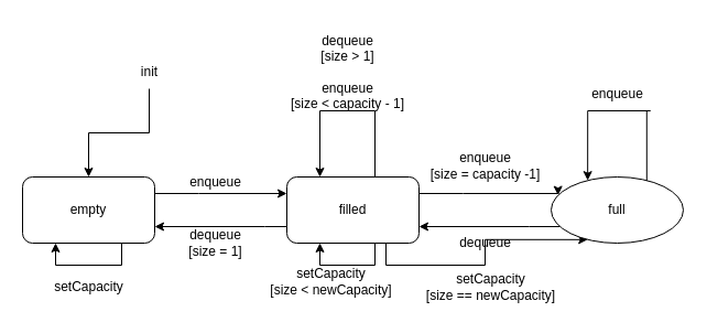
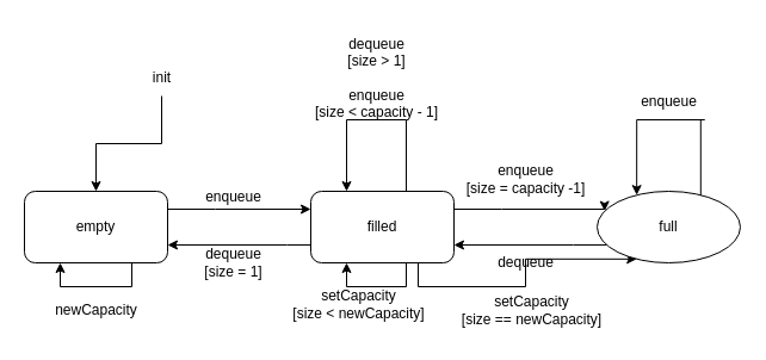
  <mxCell id="0" />
  <mxCell id="1" parent="0" />
  <mxCell id="2" style="edgeStyle=orthogonalEdgeStyle;rounded=0;orthogonalLoop=1;jettySize=auto;html=1;entryX=0;entryY=0.25;entryDx=0;entryDy=0;" parent="1" source="3" target="8" edge="1"><mxGeometry relative="1" as="geometry"><Array as="points"><mxPoint x="180" y="175" /><mxPoint x="180" y="175" /></Array></mxGeometry></mxCell>
  <mxCell id="3" value="empty" style="rounded=1;whiteSpace=wrap;html=1;" parent="1" vertex="1"><mxGeometry y="160" width="120" height="60" as="geometry" x="20" /></mxCell>
  <mxCell id="4" style="edgeStyle=orthogonalEdgeStyle;rounded=0;orthogonalLoop=1;jettySize=auto;html=1;entryX=1;entryY=0.75;entryDx=0;entryDy=0;" parent="1" source="8" target="3" edge="1"><mxGeometry relative="1" as="geometry"><Array as="points"><mxPoint x="240" y="205" /><mxPoint x="240" y="205" /></Array></mxGeometry></mxCell>
  <mxCell id="5" style="edgeStyle=orthogonalEdgeStyle;rounded=0;orthogonalLoop=1;jettySize=auto;html=1;entryX=0.25;entryY=0;entryDx=0;entryDy=0;" parent="1" source="8" target="8" edge="1"><mxGeometry relative="1" as="geometry"><mxPoint x="280" y="70" as="targetPoint" /><Array as="points"><mxPoint x="340" y="100" /><mxPoint x="290" y="100" /></Array></mxGeometry></mxCell>
  <mxCell id="6" style="edgeStyle=orthogonalEdgeStyle;rounded=0;orthogonalLoop=1;jettySize=auto;html=1;entryX=0;entryY=0.25;entryDx=0;entryDy=0;" parent="1" source="8" target="11" edge="1"><mxGeometry relative="1" as="geometry"><Array as="points"><mxPoint x="420" y="175" /><mxPoint x="420" y="175" /></Array></mxGeometry></mxCell>
  <mxCell id="7" style="edgeStyle=orthogonalEdgeStyle;rounded=0;orthogonalLoop=1;jettySize=auto;html=1;exitX=0.75;exitY=1;exitDx=0;exitDy=0;entryX=0.25;entryY=1;entryDx=0;entryDy=0;" edge="1" parent="1" source="8" target="11"><mxGeometry relative="1" as="geometry" /></mxCell>
  <mxCell id="8" value="filled" style="rounded=1;whiteSpace=wrap;html=1;" parent="1" vertex="1"><mxGeometry x="260" y="160" width="120" height="60" as="geometry" /></mxCell>
  <mxCell id="9" style="edgeStyle=orthogonalEdgeStyle;rounded=0;orthogonalLoop=1;jettySize=auto;html=1;entryX=1;entryY=0.75;entryDx=0;entryDy=0;" parent="1" source="11" target="8" edge="1"><mxGeometry relative="1" as="geometry"><Array as="points"><mxPoint x="480" y="205" /><mxPoint x="480" y="205" /></Array></mxGeometry></mxCell>
  <mxCell id="10" style="edgeStyle=orthogonalEdgeStyle;rounded=0;orthogonalLoop=1;jettySize=auto;html=1;exitX=0.75;exitY=1;exitDx=0;exitDy=0;entryX=0.25;entryY=0;entryDx=0;entryDy=0;" parent="1" source="11" target="11" edge="1"><mxGeometry relative="1" as="geometry"><mxPoint x="530" y="150" as="targetPoint" /><Array as="points"><mxPoint x="590" y="100" /><mxPoint x="530" y="100" /></Array></mxGeometry></mxCell>
  <mxCell id="11" value="full" style="ellipse;whiteSpace=wrap;html=1;" parent="1" vertex="1"><mxGeometry x="500" y="160" width="120" height="60" as="geometry" /></mxCell>
  <mxCell id="12" style="edgeStyle=orthogonalEdgeStyle;rounded=0;orthogonalLoop=1;jettySize=auto;html=1;entryX=0.5;entryY=0;entryDx=0;entryDy=0;" parent="1" source="13" target="3" edge="1"><mxGeometry relative="1" as="geometry" /></mxCell>
  <mxCell id="13" value="init" style="text;html=1;align=center;verticalAlign=middle;resizable=0;points=[];autosize=1;strokeColor=none;fillColor=none;" parent="1" vertex="1"><mxGeometry x="115" y="50" width="40" height="30" as="geometry" /></mxCell>
  <mxCell id="14" value="enqueue" style="text;html=1;align=center;verticalAlign=middle;resizable=0;points=[];autosize=1;strokeColor=none;fillColor=none;" parent="1" vertex="1"><mxGeometry x="160" y="150" width="70" height="30" as="geometry" /></mxCell>
  <mxCell id="15" value="&lt;div&gt;dequeue&lt;/div&gt;[size = 1]" style="text;html=1;align=center;verticalAlign=middle;resizable=0;points=[];autosize=1;strokeColor=none;fillColor=none;" parent="1" vertex="1"><mxGeometry x="160" y="200" width="70" height="40" as="geometry" /></mxCell>
  <mxCell id="16" value="&lt;div&gt;dequeue&lt;/div&gt;&lt;div&gt;[size &amp;gt; 1]&lt;br&gt;&lt;/div&gt;&lt;div&gt;&lt;br&gt;&lt;/div&gt;&lt;div&gt;enqueue&lt;/div&gt;&lt;div&gt;[size &amp;lt; capacity - 1]&lt;br&gt;&lt;/div&gt;" style="text;html=1;align=center;verticalAlign=middle;resizable=0;points=[];autosize=1;strokeColor=none;fillColor=none;" parent="1" vertex="1"><mxGeometry x="250" y="20" width="130" height="90" as="geometry" /></mxCell>
  <mxCell id="17" value="&lt;div&gt;enqueue&lt;/div&gt;&lt;div&gt;[size = capacity -1]&lt;br&gt;&lt;/div&gt;" style="text;html=1;align=center;verticalAlign=middle;resizable=0;points=[];autosize=1;strokeColor=none;fillColor=none;" parent="1" vertex="1"><mxGeometry x="380" y="130" width="120" height="40" as="geometry" /></mxCell>
  <mxCell id="18" value="dequeue" style="text;html=1;align=center;verticalAlign=middle;resizable=0;points=[];autosize=1;strokeColor=none;fillColor=none;" parent="1" vertex="1"><mxGeometry x="405" y="205" width="70" height="30" as="geometry" /></mxCell>
  <mxCell id="19" value="enqueue" style="text;html=1;align=center;verticalAlign=middle;resizable=0;points=[];autosize=1;strokeColor=none;fillColor=none;" parent="1" vertex="1"><mxGeometry x="525" y="70" width="70" height="30" as="geometry" /></mxCell>
  <mxCell id="20" style="edgeStyle=orthogonalEdgeStyle;rounded=0;orthogonalLoop=1;jettySize=auto;html=1;exitX=0.75;exitY=1;exitDx=0;exitDy=0;entryX=0.25;entryY=1;entryDx=0;entryDy=0;" edge="1" parent="1" source="8" target="8"><mxGeometry relative="1" as="geometry"><Array as="points"><mxPoint x="340" y="220" /><mxPoint x="340" y="240" /><mxPoint x="290" y="240" /></Array></mxGeometry></mxCell>
  <mxCell id="21" value="&lt;div&gt;setCapacity&lt;/div&gt;&lt;div&gt;[size &amp;lt; newCapacity]&lt;br&gt;&lt;/div&gt;" style="text;html=1;align=center;verticalAlign=middle;resizable=0;points=[];autosize=1;strokeColor=none;fillColor=none;" vertex="1" parent="1"><mxGeometry x="235" y="235" width="130" height="40" as="geometry" /></mxCell>
  <mxCell id="22" style="edgeStyle=orthogonalEdgeStyle;rounded=0;orthogonalLoop=1;jettySize=auto;html=1;exitX=0.75;exitY=1;exitDx=0;exitDy=0;entryX=0.25;entryY=1;entryDx=0;entryDy=0;" edge="1" parent="1" source="3" target="3"><mxGeometry relative="1" as="geometry" /></mxCell>
- <mxCell id="23" value="&lt;div&gt;setCapacity&lt;/div&gt;" style="text;html=1;align=center;verticalAlign=middle;resizable=0;points=[];autosize=1;strokeColor=none;fillColor=none;" vertex="1" parent="1"><mxGeometry x="35" y="245" width="90" height="30" as="geometry" /></mxCell>
+ <mxCell id="23" value="&lt;div&gt;newCapacity&lt;/div&gt;" style="text;html=1;align=center;verticalAlign=middle;resizable=0;points=[];autosize=1;strokeColor=none;fillColor=none;" vertex="1" parent="1"><mxGeometry x="35" y="245" width="90" height="30" as="geometry" /></mxCell>
  <mxCell id="24" value="&lt;div&gt;setCapacity&lt;/div&gt;&lt;div&gt;[size == newCapacity]&lt;br&gt;&lt;/div&gt;" style="text;html=1;align=center;verticalAlign=middle;resizable=0;points=[];autosize=1;strokeColor=none;fillColor=none;" vertex="1" parent="1"><mxGeometry x="375" y="240" width="140" height="40" as="geometry" /></mxCell>
